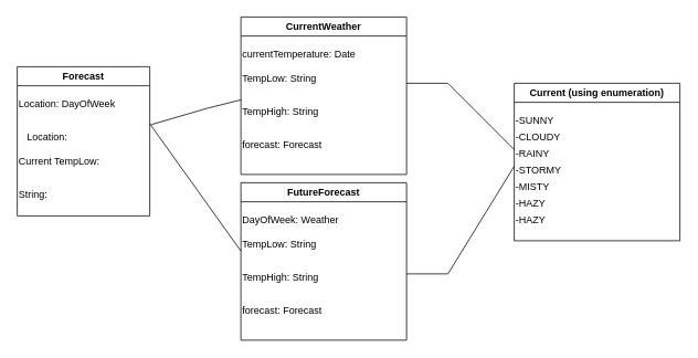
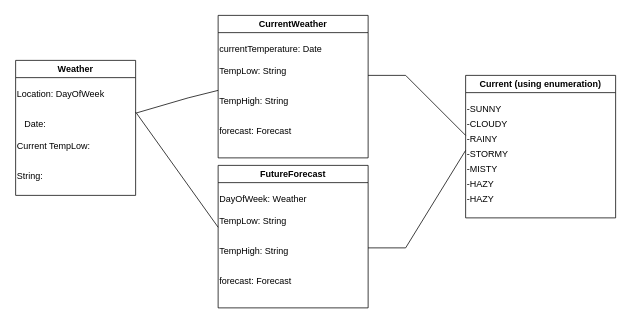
  <mxCell id="0" />
  <mxCell id="1" parent="0" />
- <mxCell id="2" value="Forecast" style="swimlane;whiteSpace=wrap;html=1;" vertex="1" parent="1"><mxGeometry x="20" y="80" width="160" height="180" as="geometry" /></mxCell>
+ <mxCell id="2" value="Weather" style="swimlane;whiteSpace=wrap;html=1;" vertex="1" parent="1"><mxGeometry x="20" y="80" width="160" height="180" as="geometry" /></mxCell>
  <mxCell id="3" value="Location: DayOfWeek" style="text;html=1;strokeColor=none;fillColor=none;align=left;verticalAlign=middle;whiteSpace=wrap;rounded=0;" vertex="1" parent="2"><mxGeometry y="30" width="200" height="30" as="geometry" /></mxCell>
  <mxCell id="4" value="Current TempLow:" style="text;html=1;strokeColor=none;fillColor=none;align=left;verticalAlign=middle;whiteSpace=wrap;rounded=0;" vertex="1" parent="2"><mxGeometry y="100" width="200" height="30" as="geometry" /></mxCell>
  <mxCell id="5" value="String:" style="text;html=1;strokeColor=none;fillColor=none;align=left;verticalAlign=middle;whiteSpace=wrap;rounded=0;" vertex="1" parent="2"><mxGeometry y="140" width="200" height="30" as="geometry" /></mxCell>
  <mxCell id="6" value="" style="endArrow=none;html=1;rounded=0;" edge="1" parent="1" source="19"><mxGeometry width="50" height="50" relative="1" as="geometry"><mxPoint x="240" y="280" as="sourcePoint" /><mxPoint x="290" y="120" as="targetPoint" /><Array as="points"><mxPoint x="250" y="130" /></Array></mxGeometry></mxCell>
  <mxCell id="7" value="CurrentWeather" style="swimlane;whiteSpace=wrap;html=1;" vertex="1" parent="1"><mxGeometry x="290" y="20" width="200" height="190" as="geometry" /></mxCell>
  <mxCell id="8" value="currentTemperature: Date" style="text;html=1;strokeColor=none;fillColor=none;align=left;verticalAlign=middle;whiteSpace=wrap;rounded=0;" vertex="1" parent="7"><mxGeometry y="30" width="200" height="30" as="geometry" /></mxCell>
  <mxCell id="9" value="TempLow: String" style="text;html=1;strokeColor=none;fillColor=none;align=left;verticalAlign=middle;whiteSpace=wrap;rounded=0;" vertex="1" parent="7"><mxGeometry y="60" width="200" height="30" as="geometry" /></mxCell>
  <mxCell id="10" value="TempHigh: String" style="text;html=1;strokeColor=none;fillColor=none;align=left;verticalAlign=middle;whiteSpace=wrap;rounded=0;" vertex="1" parent="7"><mxGeometry y="100" width="200" height="30" as="geometry" /></mxCell>
  <mxCell id="11" value="forecast: Forecast" style="text;html=1;strokeColor=none;fillColor=none;align=left;verticalAlign=middle;whiteSpace=wrap;rounded=0;" vertex="1" parent="7"><mxGeometry y="140" width="200" height="30" as="geometry" /></mxCell>
  <mxCell id="12" value="FutureForecast" style="swimlane;whiteSpace=wrap;html=1;startSize=23;" vertex="1" parent="1"><mxGeometry x="290" y="220" width="200" height="190" as="geometry" /></mxCell>
  <mxCell id="13" value="DayOfWeek: Weather" style="text;html=1;strokeColor=none;fillColor=none;align=left;verticalAlign=middle;whiteSpace=wrap;rounded=0;" vertex="1" parent="12"><mxGeometry y="30" width="200" height="30" as="geometry" /></mxCell>
  <mxCell id="14" value="TempLow: String" style="text;html=1;strokeColor=none;fillColor=none;align=left;verticalAlign=middle;whiteSpace=wrap;rounded=0;" vertex="1" parent="12"><mxGeometry y="60" width="200" height="30" as="geometry" /></mxCell>
  <mxCell id="15" value="TempHigh: String" style="text;html=1;strokeColor=none;fillColor=none;align=left;verticalAlign=middle;whiteSpace=wrap;rounded=0;" vertex="1" parent="12"><mxGeometry y="100" width="200" height="30" as="geometry" /></mxCell>
  <mxCell id="16" value="forecast: Forecast" style="text;html=1;strokeColor=none;fillColor=none;align=left;verticalAlign=middle;whiteSpace=wrap;rounded=0;" vertex="1" parent="12"><mxGeometry y="140" width="200" height="30" as="geometry" /></mxCell>
  <mxCell id="17" value="" style="endArrow=none;html=1;rounded=0;exitX=0.86;exitY=-0.039;exitDx=0;exitDy=0;exitPerimeter=0;entryX=0;entryY=0.75;entryDx=0;entryDy=0;" edge="1" parent="1" target="14"><mxGeometry width="50" height="50" relative="1" as="geometry"><mxPoint x="180" y="148.83" as="sourcePoint" /><mxPoint x="260" y="220" as="targetPoint" /><Array as="points" /></mxGeometry></mxCell>
  <mxCell id="18" value="" style="endArrow=none;html=1;rounded=0;exitX=1;exitY=1;exitDx=0;exitDy=0;" edge="1" parent="1"><mxGeometry width="50" height="50" relative="1" as="geometry"><mxPoint x="490" y="100" as="sourcePoint" /><mxPoint x="620" y="180" as="targetPoint" /><Array as="points"><mxPoint x="540" y="100" /></Array></mxGeometry></mxCell>
- <mxCell id="19" value="Location:" style="text;html=1;strokeColor=none;fillColor=none;align=left;verticalAlign=middle;whiteSpace=wrap;rounded=0;" vertex="1" parent="1"><mxGeometry x="30" y="150" width="200" height="30" as="geometry" /></mxCell>
+ <mxCell id="19" value="Date:" style="text;html=1;strokeColor=none;fillColor=none;align=left;verticalAlign=middle;whiteSpace=wrap;rounded=0;" vertex="1" parent="1"><mxGeometry x="30" y="150" width="200" height="30" as="geometry" /></mxCell>
  <mxCell id="20" value="" style="endArrow=none;html=1;rounded=0;exitX=1;exitY=1;exitDx=0;exitDy=0;" edge="1" parent="1"><mxGeometry width="50" height="50" relative="1" as="geometry"><mxPoint x="490" y="330" as="sourcePoint" /><mxPoint x="620" y="200" as="targetPoint" /><Array as="points"><mxPoint x="540" y="330" /></Array></mxGeometry></mxCell>
  <mxCell id="21" value="Current (using enumeration)" style="swimlane;whiteSpace=wrap;html=1;" vertex="1" parent="1"><mxGeometry x="620" y="100" width="200" height="190" as="geometry" /></mxCell>
  <mxCell id="22" value="-SUNNY" style="text;html=1;strokeColor=none;fillColor=none;align=left;verticalAlign=middle;whiteSpace=wrap;rounded=0;" vertex="1" parent="21"><mxGeometry y="30" width="200" height="30" as="geometry" /></mxCell>
  <mxCell id="23" value="-CLOUDY" style="text;html=1;strokeColor=none;fillColor=none;align=left;verticalAlign=middle;whiteSpace=wrap;rounded=0;" vertex="1" parent="21"><mxGeometry y="50" width="200" height="30" as="geometry" /></mxCell>
  <mxCell id="24" value="-RAINY" style="text;html=1;strokeColor=none;fillColor=none;align=left;verticalAlign=middle;whiteSpace=wrap;rounded=0;" vertex="1" parent="21"><mxGeometry y="70" width="200" height="30" as="geometry" /></mxCell>
  <mxCell id="25" value="-STORMY" style="text;html=1;strokeColor=none;fillColor=none;align=left;verticalAlign=middle;whiteSpace=wrap;rounded=0;" vertex="1" parent="21"><mxGeometry y="90" width="200" height="30" as="geometry" /></mxCell>
  <mxCell id="26" value="-MISTY" style="text;html=1;strokeColor=none;fillColor=none;align=left;verticalAlign=middle;whiteSpace=wrap;rounded=0;" vertex="1" parent="21"><mxGeometry y="110" width="200" height="30" as="geometry" /></mxCell>
  <mxCell id="27" value="-HAZY" style="text;html=1;strokeColor=none;fillColor=none;align=left;verticalAlign=middle;whiteSpace=wrap;rounded=0;" vertex="1" parent="21"><mxGeometry y="130" width="200" height="30" as="geometry" /></mxCell>
  <mxCell id="28" value="-HAZY" style="text;html=1;strokeColor=none;fillColor=none;align=left;verticalAlign=middle;whiteSpace=wrap;rounded=0;" vertex="1" parent="21"><mxGeometry y="150" width="200" height="30" as="geometry" /></mxCell>
